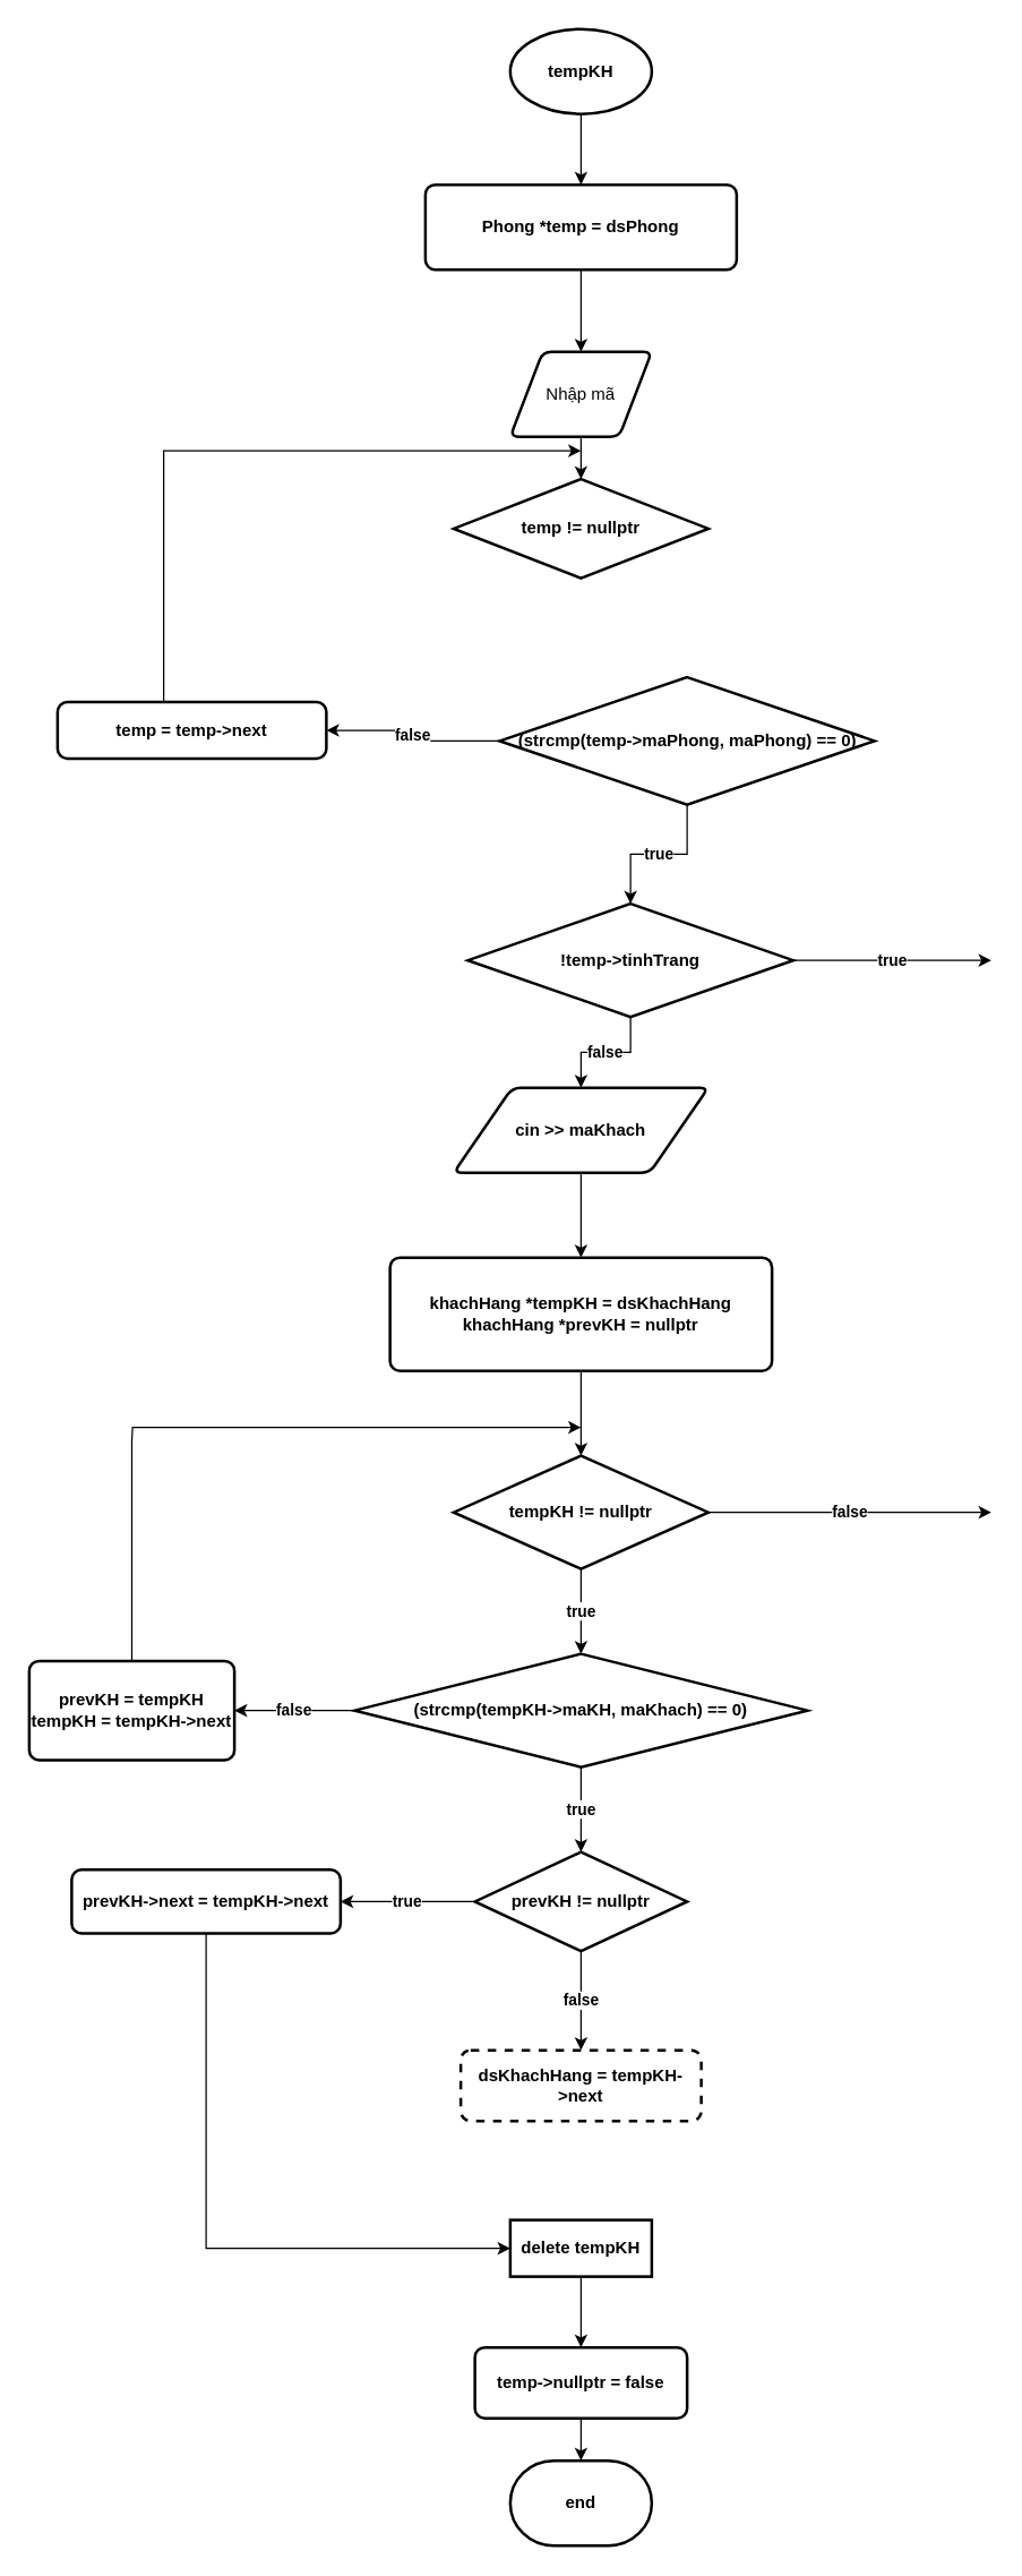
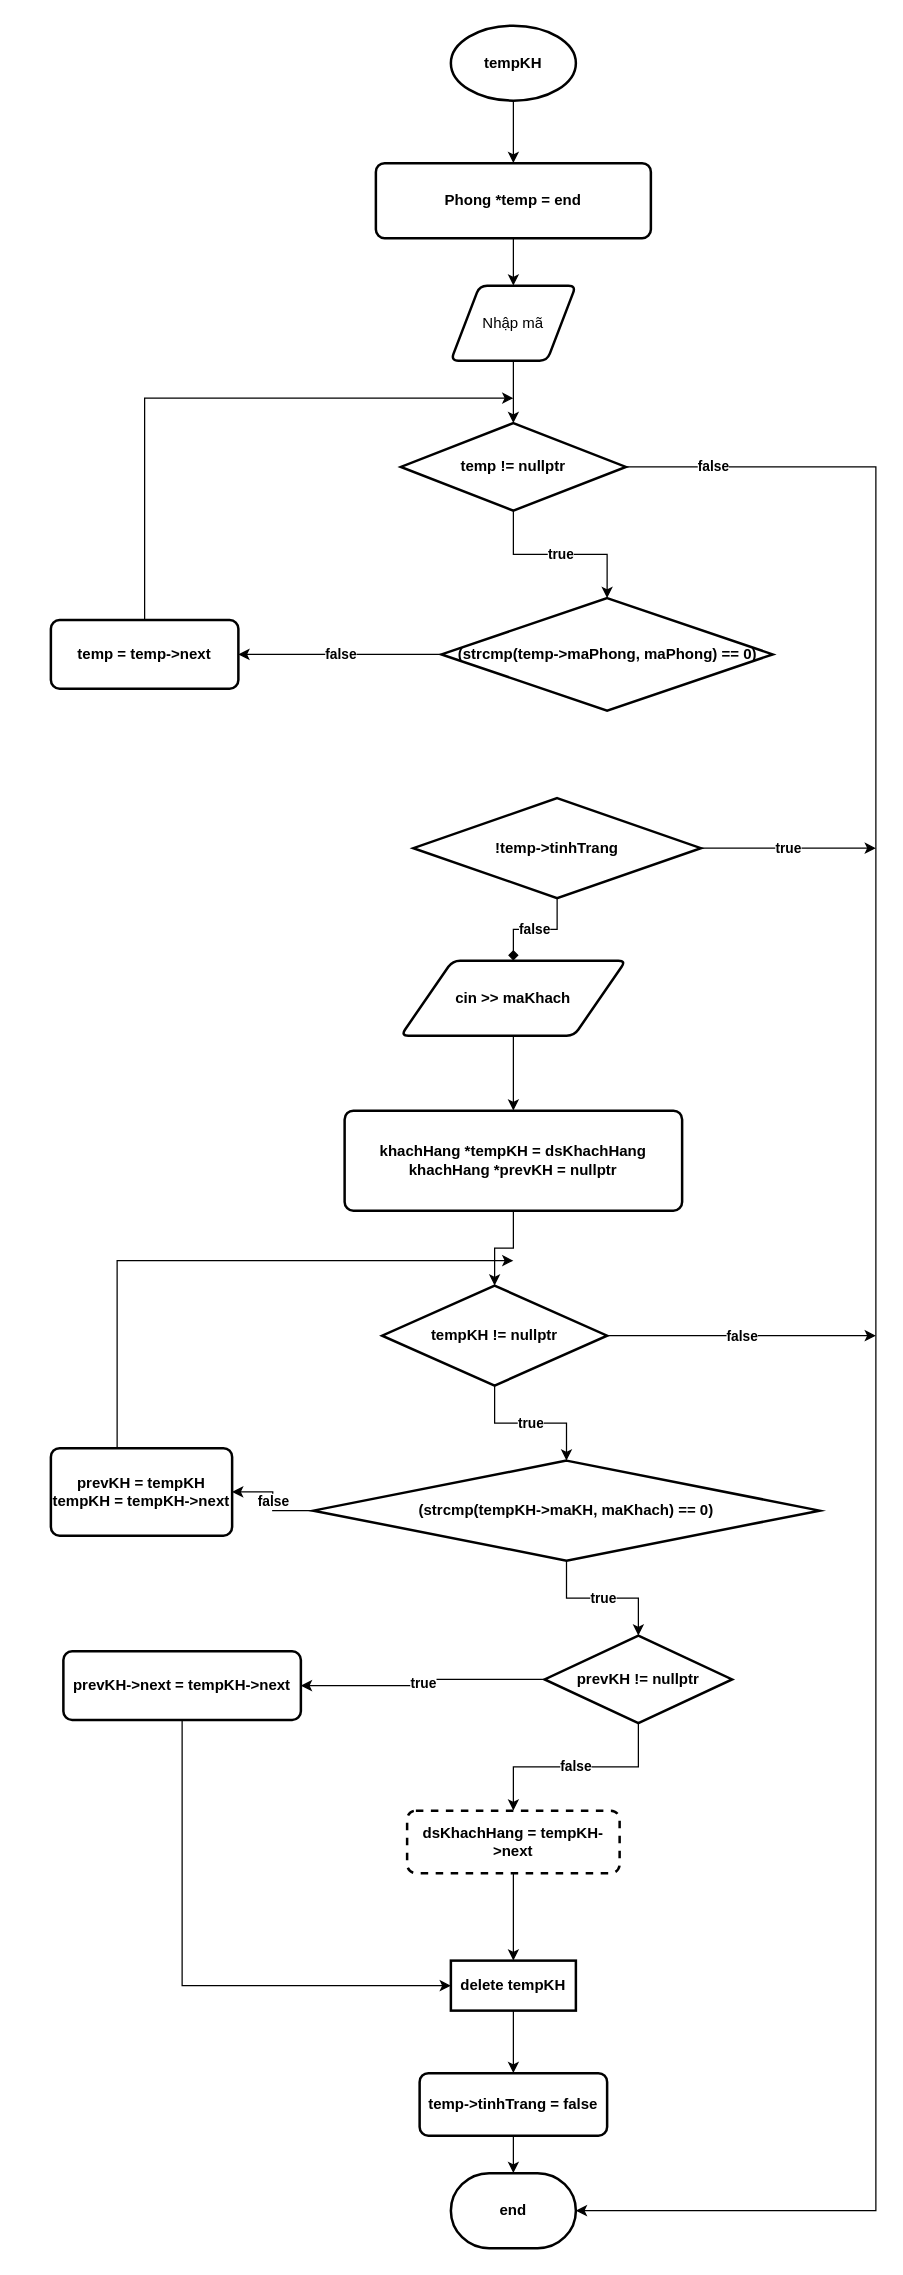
  <mxCell id="0" />
  <mxCell id="1" parent="0" />
  <mxCell id="2" style="edgeStyle=orthogonalEdgeStyle;rounded=0;orthogonalLoop=1;jettySize=auto;html=1;fontStyle=1" parent="1" source="3" target="5" edge="1"><mxGeometry relative="1" as="geometry"><mxPoint x="410" y="150" as="targetPoint" /></mxGeometry></mxCell>
  <mxCell id="3" value="tempKH" style="strokeWidth=2;html=1;shape=mxgraph.flowchart.start_1;whiteSpace=wrap;fontStyle=1" parent="1" vertex="1"><mxGeometry x="360" y="20" width="100" height="60" as="geometry" /></mxCell>
  <mxCell id="4" style="edgeStyle=orthogonalEdgeStyle;rounded=0;orthogonalLoop=1;jettySize=auto;html=1;" edge="1" parent="1" source="5" target="42"><mxGeometry relative="1" as="geometry"><mxPoint x="410" y="238" as="targetPoint" /></mxGeometry></mxCell>
- <mxCell id="5" value="Phong *temp = dsPhong" style="rounded=1;whiteSpace=wrap;html=1;absoluteArcSize=1;arcSize=14;strokeWidth=2;fontStyle=1" parent="1" vertex="1"><mxGeometry x="300" y="130" width="220" height="60" as="geometry" /></mxCell>
+ <mxCell id="5" value="Phong *temp = end" style="rounded=1;whiteSpace=wrap;html=1;absoluteArcSize=1;arcSize=14;strokeWidth=2;fontStyle=1" parent="1" vertex="1"><mxGeometry x="300" y="130" width="220" height="60" as="geometry" /></mxCell>
+ <mxCell id="6" value="true" style="edgeStyle=orthogonalEdgeStyle;rounded=0;orthogonalLoop=1;jettySize=auto;html=1;fontStyle=1" parent="1" source="8" target="11" edge="1"><mxGeometry relative="1" as="geometry"><mxPoint x="410" y="468" as="targetPoint" /></mxGeometry></mxCell>
+ <mxCell id="7" value="false" style="edgeStyle=orthogonalEdgeStyle;rounded=0;orthogonalLoop=1;jettySize=auto;html=1;entryX=1;entryY=0.5;entryDx=0;entryDy=0;entryPerimeter=0;fontStyle=1" parent="1" source="8" target="38" edge="1"><mxGeometry x="-0.924" relative="1" as="geometry"><mxPoint x="700" y="1768" as="targetPoint" /><Array as="points"><mxPoint x="700" y="373" /><mxPoint x="700" y="1768" /></Array><mxPoint as="offset" /></mxGeometry></mxCell>
  <mxCell id="8" value="temp != nullptr" style="strokeWidth=2;html=1;shape=mxgraph.flowchart.decision;whiteSpace=wrap;fontStyle=1" parent="1" vertex="1"><mxGeometry x="320" y="338" width="180" height="70" as="geometry" /></mxCell>
- <mxCell id="9" value="true" style="edgeStyle=orthogonalEdgeStyle;rounded=0;orthogonalLoop=1;jettySize=auto;html=1;fontStyle=1" parent="1" source="11" target="14" edge="1"><mxGeometry relative="1" as="geometry"><mxPoint x="410" y="638" as="targetPoint" /></mxGeometry></mxCell>
  <mxCell id="10" value="false" style="edgeStyle=orthogonalEdgeStyle;rounded=0;orthogonalLoop=1;jettySize=auto;html=1;fontStyle=1" parent="1" source="11" target="37" edge="1"><mxGeometry relative="1" as="geometry"><mxPoint x="200" y="523" as="targetPoint" /></mxGeometry></mxCell>
  <mxCell id="11" value="(strcmp(temp-&amp;gt;maPhong, maPhong) == 0)" style="strokeWidth=2;html=1;shape=mxgraph.flowchart.decision;whiteSpace=wrap;fontStyle=1" parent="1" vertex="1"><mxGeometry x="352.5" y="478" width="265" height="90" as="geometry" /></mxCell>
- <mxCell id="12" value="false" style="edgeStyle=orthogonalEdgeStyle;rounded=0;orthogonalLoop=1;jettySize=auto;html=1;fontStyle=1" parent="1" source="14" target="16" edge="1"><mxGeometry relative="1" as="geometry"><mxPoint x="410" y="788" as="targetPoint" /></mxGeometry></mxCell>
+ <mxCell id="12" value="false" style="edgeStyle=orthogonalEdgeStyle;rounded=0;orthogonalLoop=1;jettySize=auto;html=1;fontStyle=1;endArrow=diamond;" parent="1" source="14" target="16" edge="1"><mxGeometry relative="1" as="geometry"><mxPoint x="410" y="788" as="targetPoint" /></mxGeometry></mxCell>
  <mxCell id="13" value="true" style="edgeStyle=orthogonalEdgeStyle;rounded=0;orthogonalLoop=1;jettySize=auto;html=1;fontStyle=1" parent="1" source="14" edge="1"><mxGeometry relative="1" as="geometry"><mxPoint x="700" y="678" as="targetPoint" /></mxGeometry></mxCell>
  <mxCell id="14" value="!temp-&amp;gt;tinhTrang" style="strokeWidth=2;html=1;shape=mxgraph.flowchart.decision;whiteSpace=wrap;fontStyle=1" parent="1" vertex="1"><mxGeometry x="330" y="638" width="230" height="80" as="geometry" /></mxCell>
  <mxCell id="15" style="edgeStyle=orthogonalEdgeStyle;rounded=0;orthogonalLoop=1;jettySize=auto;html=1;exitX=0.5;exitY=1;exitDx=0;exitDy=0;fontStyle=1" parent="1" source="16" target="18" edge="1"><mxGeometry relative="1" as="geometry"><mxPoint x="410" y="898" as="targetPoint" /><mxPoint x="410" y="838" as="sourcePoint" /></mxGeometry></mxCell>
  <mxCell id="16" value="cin &amp;gt;&amp;gt; maKhach" style="shape=parallelogram;html=1;strokeWidth=2;perimeter=parallelogramPerimeter;whiteSpace=wrap;rounded=1;arcSize=12;size=0.23;fontStyle=1" parent="1" vertex="1"><mxGeometry x="320" y="768" width="180" height="60" as="geometry" /></mxCell>
  <mxCell id="17" style="edgeStyle=orthogonalEdgeStyle;rounded=0;orthogonalLoop=1;jettySize=auto;html=1;fontStyle=1" parent="1" source="18" target="21" edge="1"><mxGeometry relative="1" as="geometry"><mxPoint x="410" y="1028" as="targetPoint" /></mxGeometry></mxCell>
  <mxCell id="18" value="khachHang *tempKH = dsKhachHang&lt;br&gt;khachHang *prevKH = nullptr" style="rounded=1;whiteSpace=wrap;html=1;absoluteArcSize=1;arcSize=14;strokeWidth=2;fontStyle=1" parent="1" vertex="1"><mxGeometry x="275" y="888" width="270" height="80" as="geometry" /></mxCell>
  <mxCell id="19" value="true" style="edgeStyle=orthogonalEdgeStyle;rounded=0;orthogonalLoop=1;jettySize=auto;html=1;fontStyle=1" parent="1" source="21" target="24" edge="1"><mxGeometry relative="1" as="geometry"><mxPoint x="410" y="1158" as="targetPoint" /></mxGeometry></mxCell>
  <mxCell id="20" value="false" style="edgeStyle=orthogonalEdgeStyle;rounded=0;orthogonalLoop=1;jettySize=auto;html=1;fontStyle=1" parent="1" source="21" edge="1"><mxGeometry relative="1" as="geometry"><mxPoint x="700" y="1068" as="targetPoint" /></mxGeometry></mxCell>
- <mxCell id="21" value="tempKH != nullptr" style="strokeWidth=2;html=1;shape=mxgraph.flowchart.decision;whiteSpace=wrap;fontStyle=1" parent="1" vertex="1"><mxGeometry x="320" y="1028" width="180" height="80" as="geometry" /></mxCell>
+ <mxCell id="21" value="tempKH != nullptr" style="strokeWidth=2;html=1;shape=mxgraph.flowchart.decision;whiteSpace=wrap;fontStyle=1" parent="1" vertex="1"><mxGeometry x="305" y="1028" width="180" height="80" as="geometry" /></mxCell>
  <mxCell id="22" value="true" style="edgeStyle=orthogonalEdgeStyle;rounded=0;orthogonalLoop=1;jettySize=auto;html=1;fontStyle=1" parent="1" source="24" target="27" edge="1"><mxGeometry relative="1" as="geometry"><mxPoint x="410" y="1308" as="targetPoint" /></mxGeometry></mxCell>
  <mxCell id="23" value="false" style="edgeStyle=orthogonalEdgeStyle;rounded=0;orthogonalLoop=1;jettySize=auto;html=1;fontStyle=1" parent="1" source="24" target="40" edge="1"><mxGeometry relative="1" as="geometry"><mxPoint x="180" y="1208" as="targetPoint" /></mxGeometry></mxCell>
- <mxCell id="24" value="(strcmp(tempKH-&amp;gt;maKH, maKhach) == 0)" style="strokeWidth=2;html=1;shape=mxgraph.flowchart.decision;whiteSpace=wrap;fontStyle=1" parent="1" vertex="1"><mxGeometry x="250" y="1168" width="320" height="80" as="geometry" /></mxCell>
+ <mxCell id="24" value="(strcmp(tempKH-&amp;gt;maKH, maKhach) == 0)" style="strokeWidth=2;html=1;shape=mxgraph.flowchart.decision;whiteSpace=wrap;fontStyle=1" parent="1" vertex="1"><mxGeometry x="250" y="1168" width="405" height="80" as="geometry" /></mxCell>
  <mxCell id="25" value="true" style="edgeStyle=orthogonalEdgeStyle;rounded=0;orthogonalLoop=1;jettySize=auto;html=1;fontStyle=1" parent="1" source="27" target="29" edge="1"><mxGeometry relative="1" as="geometry"><mxPoint x="250" y="1343" as="targetPoint" /></mxGeometry></mxCell>
  <mxCell id="26" value="false" style="edgeStyle=orthogonalEdgeStyle;rounded=0;orthogonalLoop=1;jettySize=auto;html=1;fontStyle=1" parent="1" source="27" target="31" edge="1"><mxGeometry relative="1" as="geometry"><mxPoint x="410" y="1438" as="targetPoint" /></mxGeometry></mxCell>
- <mxCell id="27" value="prevKH != nullptr" style="strokeWidth=2;html=1;shape=mxgraph.flowchart.decision;whiteSpace=wrap;fontStyle=1" parent="1" vertex="1"><mxGeometry x="335" y="1308" width="150" height="70" as="geometry" /></mxCell>
+ <mxCell id="27" value="prevKH != nullptr" style="strokeWidth=2;html=1;shape=mxgraph.flowchart.decision;whiteSpace=wrap;fontStyle=1" parent="1" vertex="1"><mxGeometry x="435" y="1308" width="150" height="70" as="geometry" /></mxCell>
  <mxCell id="28" style="edgeStyle=orthogonalEdgeStyle;rounded=0;orthogonalLoop=1;jettySize=auto;html=1;entryX=0;entryY=0.5;entryDx=0;entryDy=0;fontStyle=1" parent="1" source="29" target="33" edge="1"><mxGeometry relative="1" as="geometry"><mxPoint x="145" y="1598" as="targetPoint" /><Array as="points"><mxPoint x="145" y="1588" /></Array></mxGeometry></mxCell>
- <mxCell id="29" value="prevKH-&amp;gt;next = tempKH-&amp;gt;next" style="rounded=1;whiteSpace=wrap;html=1;absoluteArcSize=1;arcSize=14;strokeWidth=2;fontStyle=1" parent="1" vertex="1"><mxGeometry x="50" y="1320.5" width="190" height="45" as="geometry" /></mxCell>
+ <mxCell id="29" value="prevKH-&amp;gt;next = tempKH-&amp;gt;next" style="rounded=1;whiteSpace=wrap;html=1;absoluteArcSize=1;arcSize=14;strokeWidth=2;fontStyle=1" parent="1" vertex="1"><mxGeometry x="50" y="1320.5" width="190" height="55" as="geometry" /></mxCell>
+ <mxCell id="30" style="edgeStyle=orthogonalEdgeStyle;rounded=0;orthogonalLoop=1;jettySize=auto;html=1;fontStyle=1" parent="1" source="31" target="33" edge="1"><mxGeometry relative="1" as="geometry"><mxPoint x="410" y="1558" as="targetPoint" /></mxGeometry></mxCell>
  <mxCell id="31" value="dsKhachHang = tempKH-&amp;gt;next" style="rounded=1;whiteSpace=wrap;html=1;absoluteArcSize=1;arcSize=14;strokeWidth=2;fontStyle=1;dashed=1;" parent="1" vertex="1"><mxGeometry x="325" y="1448" width="170" height="50" as="geometry" /></mxCell>
  <mxCell id="32" style="edgeStyle=orthogonalEdgeStyle;rounded=0;orthogonalLoop=1;jettySize=auto;html=1;fontStyle=1" parent="1" source="33" target="35" edge="1"><mxGeometry relative="1" as="geometry"><mxPoint x="410" y="1668" as="targetPoint" /></mxGeometry></mxCell>
  <mxCell id="33" value="delete tempKH" style="whiteSpace=wrap;html=1;absoluteArcSize=1;arcSize=14;strokeWidth=2;fontStyle=1;rounded=0;" parent="1" vertex="1"><mxGeometry x="360" y="1568" width="100" height="40" as="geometry" /></mxCell>
  <mxCell id="34" style="edgeStyle=orthogonalEdgeStyle;rounded=0;orthogonalLoop=1;jettySize=auto;html=1;fontStyle=1" parent="1" source="35" target="38" edge="1"><mxGeometry relative="1" as="geometry"><mxPoint x="410" y="1768" as="targetPoint" /></mxGeometry></mxCell>
- <mxCell id="35" value="temp-&amp;gt;nullptr = false" style="rounded=1;whiteSpace=wrap;html=1;absoluteArcSize=1;arcSize=14;strokeWidth=2;fontStyle=1" parent="1" vertex="1"><mxGeometry x="335" y="1658" width="150" height="50" as="geometry" /></mxCell>
+ <mxCell id="35" value="temp-&amp;gt;tinhTrang = false" style="rounded=1;whiteSpace=wrap;html=1;absoluteArcSize=1;arcSize=14;strokeWidth=2;fontStyle=1" parent="1" vertex="1"><mxGeometry x="335" y="1658" width="150" height="50" as="geometry" /></mxCell>
  <mxCell id="36" style="edgeStyle=orthogonalEdgeStyle;rounded=0;orthogonalLoop=1;jettySize=auto;html=1;fontStyle=1" parent="1" source="37" edge="1"><mxGeometry relative="1" as="geometry"><mxPoint x="410" y="318" as="targetPoint" /><Array as="points"><mxPoint x="115" y="318" /></Array></mxGeometry></mxCell>
- <mxCell id="37" value="temp = temp-&amp;gt;next" style="rounded=1;whiteSpace=wrap;html=1;absoluteArcSize=1;arcSize=14;strokeWidth=2;fontStyle=1" parent="1" vertex="1"><mxGeometry x="40" y="495.5" width="190" height="40" as="geometry" /></mxCell>
+ <mxCell id="37" value="temp = temp-&amp;gt;next" style="rounded=1;whiteSpace=wrap;html=1;absoluteArcSize=1;arcSize=14;strokeWidth=2;fontStyle=1" parent="1" vertex="1"><mxGeometry x="40" y="495.5" width="150" height="55" as="geometry" /></mxCell>
  <mxCell id="38" value="end" style="strokeWidth=2;html=1;shape=mxgraph.flowchart.terminator;whiteSpace=wrap;fontStyle=1" parent="1" vertex="1"><mxGeometry x="360" y="1738" width="100" height="60" as="geometry" /></mxCell>
  <mxCell id="39" style="edgeStyle=orthogonalEdgeStyle;rounded=0;orthogonalLoop=1;jettySize=auto;html=1;fontStyle=1" parent="1" source="40" edge="1"><mxGeometry relative="1" as="geometry"><mxPoint x="410" y="1008" as="targetPoint" /><Array as="points"><mxPoint x="93" y="1018" /><mxPoint x="93" y="1018" /></Array></mxGeometry></mxCell>
- <mxCell id="40" value="prevKH = tempKH&lt;br&gt;tempKH = tempKH-&amp;gt;next" style="rounded=1;whiteSpace=wrap;html=1;absoluteArcSize=1;arcSize=14;strokeWidth=2;fontStyle=1" parent="1" vertex="1"><mxGeometry x="20" y="1173" width="145" height="70" as="geometry" /></mxCell>
+ <mxCell id="40" value="prevKH = tempKH&lt;br&gt;tempKH = tempKH-&amp;gt;next" style="rounded=1;whiteSpace=wrap;html=1;absoluteArcSize=1;arcSize=14;strokeWidth=2;fontStyle=1" parent="1" vertex="1"><mxGeometry x="40" y="1158" width="145" height="70" as="geometry" /></mxCell>
  <mxCell id="41" style="edgeStyle=orthogonalEdgeStyle;rounded=0;orthogonalLoop=1;jettySize=auto;html=1;" edge="1" parent="1" source="42" target="8"><mxGeometry relative="1" as="geometry" /></mxCell>
- <mxCell id="42" value="Nhập mã" style="shape=parallelogram;html=1;strokeWidth=2;perimeter=parallelogramPerimeter;whiteSpace=wrap;rounded=1;arcSize=12;size=0.23;" vertex="1" parent="1"><mxGeometry x="360" y="248" width="100" height="60" as="geometry" /></mxCell>
+ <mxCell id="42" value="Nhập mã" style="shape=parallelogram;html=1;strokeWidth=2;perimeter=parallelogramPerimeter;whiteSpace=wrap;rounded=1;arcSize=12;size=0.23;" vertex="1" parent="1"><mxGeometry x="360" y="228" width="100" height="60" as="geometry" /></mxCell>
